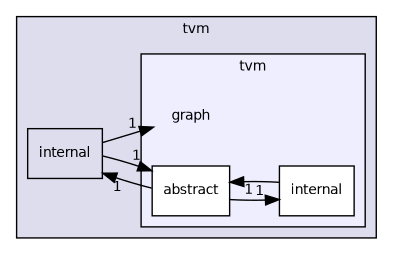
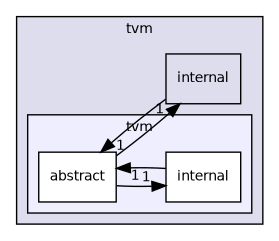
  digraph {
    compound=true
    rankdir=LR
    node [fontname=Helvetica fontsize=10 shape=box]
    edge [headlabel=1 labeldistance=1.5 labelfontname=Helvetica labelfontsize=10]
-   n1 [label="graph" shape=plaintext]
    n2 [fillcolor=white label=abstract style=filled]
    n3 [fillcolor=white label=internal style=filled]
    n4 [label=internal]
    subgraph cluster_1 {
      bgcolor="#ddddee"
      fontname=Helvetica
      fontsize=10
      label=tvm
      pencolor=black
      n4
      subgraph cluster_2 {
        bgcolor="#eeeeff"
        fontname=Helvetica
        fontsize=10
        pencolor=black
-       n1
        n2
        n3
      }
    }
    n2 -> n3
    n2 -> n4
    n3 -> n2
-   n4 -> n1
    n4 -> n2
  }
